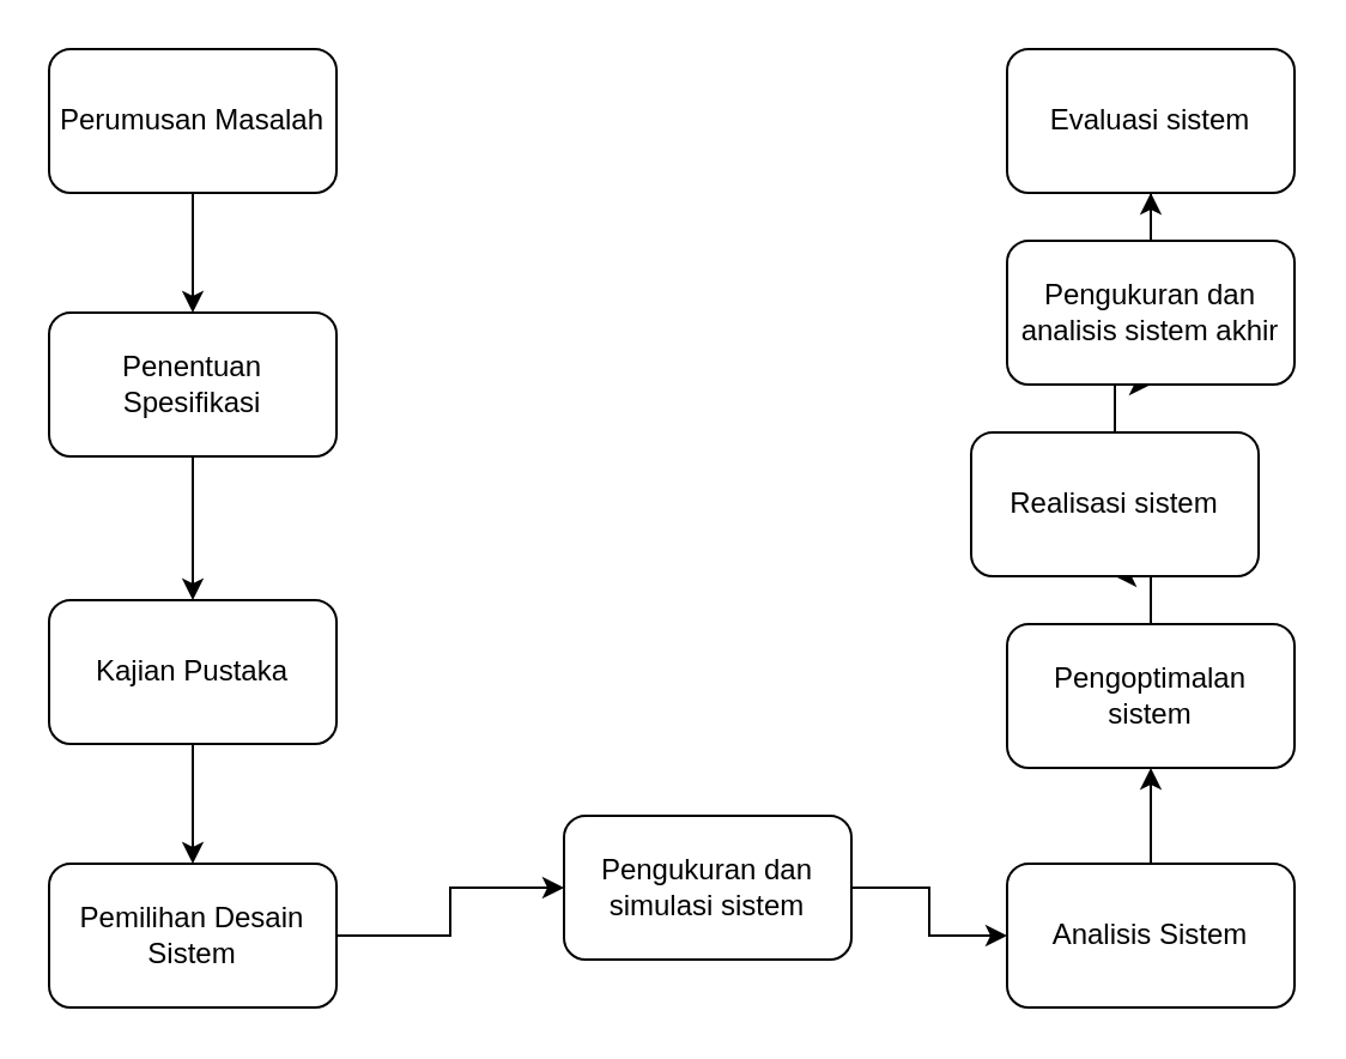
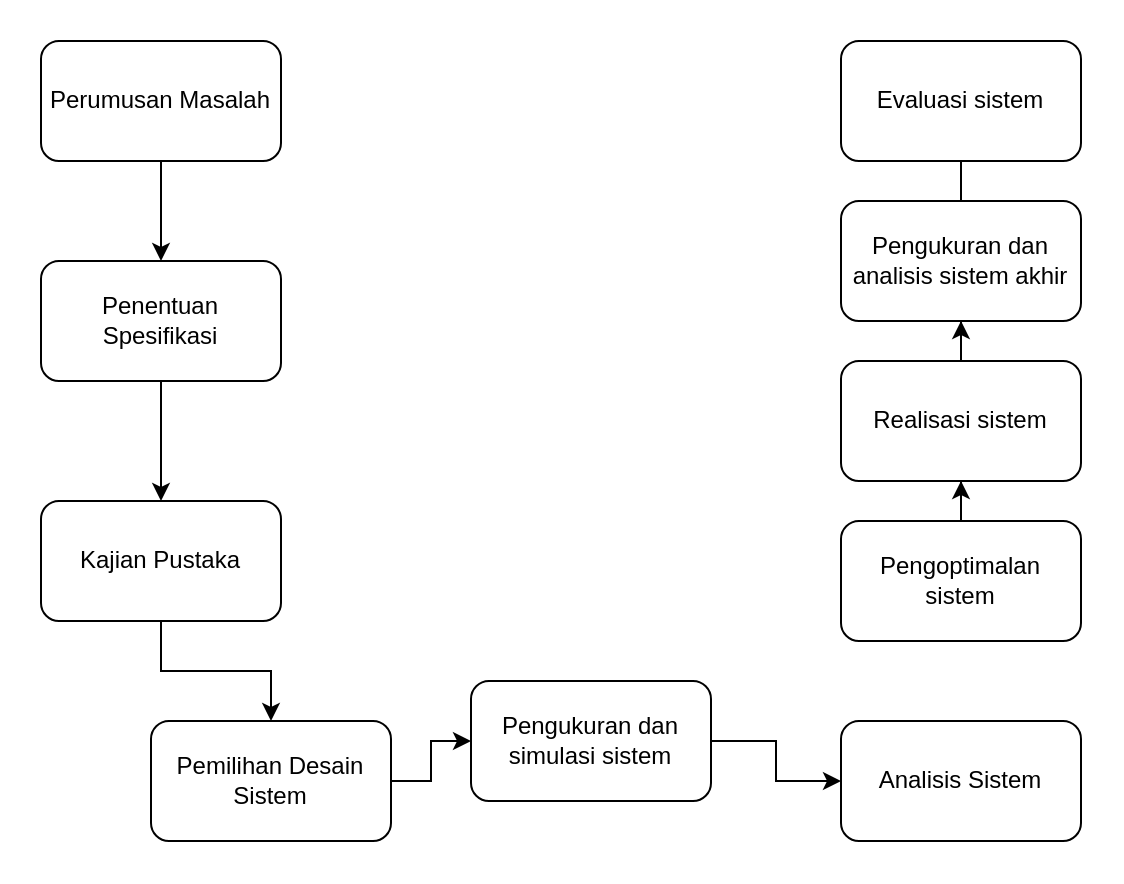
  <mxCell id="0" />
  <mxCell id="1" parent="0" />
  <mxCell id="2" value="" style="edgeStyle=orthogonalEdgeStyle;rounded=0;orthogonalLoop=1;jettySize=auto;html=1;" edge="1" parent="1" source="3" target="5"><mxGeometry relative="1" as="geometry" /></mxCell>
  <mxCell id="3" value="Perumusan Masalah" style="rounded=1;whiteSpace=wrap;html=1;" vertex="1" parent="1"><mxGeometry x="20" y="20" width="120" height="60" as="geometry" /></mxCell>
  <mxCell id="4" value="" style="edgeStyle=orthogonalEdgeStyle;rounded=0;orthogonalLoop=1;jettySize=auto;html=1;" edge="1" parent="1" source="5" target="7"><mxGeometry relative="1" as="geometry" /></mxCell>
  <mxCell id="5" value="Penentuan Spesifikasi" style="whiteSpace=wrap;html=1;rounded=1;" vertex="1" parent="1"><mxGeometry x="20" y="130" width="120" height="60" as="geometry" /></mxCell>
  <mxCell id="6" value="" style="edgeStyle=orthogonalEdgeStyle;rounded=0;orthogonalLoop=1;jettySize=auto;html=1;" edge="1" parent="1" source="7" target="9"><mxGeometry relative="1" as="geometry" /></mxCell>
  <mxCell id="7" value="Kajian Pustaka" style="whiteSpace=wrap;html=1;rounded=1;" vertex="1" parent="1"><mxGeometry x="20" y="250" width="120" height="60" as="geometry" /></mxCell>
  <mxCell id="8" value="" style="edgeStyle=orthogonalEdgeStyle;rounded=0;orthogonalLoop=1;jettySize=auto;html=1;" edge="1" parent="1" source="9" target="11"><mxGeometry relative="1" as="geometry" /></mxCell>
- <mxCell id="9" value="Pemilihan Desain Sistem" style="whiteSpace=wrap;html=1;rounded=1;" vertex="1" parent="1"><mxGeometry x="20" y="360" width="120" height="60" as="geometry" /></mxCell>
+ <mxCell id="9" value="Pemilihan Desain Sistem" style="whiteSpace=wrap;html=1;rounded=1;" vertex="1" parent="1"><mxGeometry x="75" y="360" width="120" height="60" as="geometry" /></mxCell>
  <mxCell id="10" value="" style="edgeStyle=orthogonalEdgeStyle;rounded=0;orthogonalLoop=1;jettySize=auto;html=1;" edge="1" parent="1" source="11" target="13"><mxGeometry relative="1" as="geometry" /></mxCell>
  <mxCell id="11" value="Pengukuran dan simulasi sistem" style="whiteSpace=wrap;html=1;rounded=1;" vertex="1" parent="1"><mxGeometry x="235" y="340" width="120" height="60" as="geometry" /></mxCell>
- <mxCell id="12" value="" style="edgeStyle=orthogonalEdgeStyle;rounded=0;orthogonalLoop=1;jettySize=auto;html=1;" edge="1" parent="1" source="13" target="15"><mxGeometry relative="1" as="geometry" /></mxCell>
  <mxCell id="13" value="Analisis Sistem" style="whiteSpace=wrap;html=1;rounded=1;" vertex="1" parent="1"><mxGeometry x="420" y="360" width="120" height="60" as="geometry" /></mxCell>
  <mxCell id="14" value="" style="edgeStyle=orthogonalEdgeStyle;rounded=0;orthogonalLoop=1;jettySize=auto;html=1;" edge="1" parent="1" source="15" target="17"><mxGeometry relative="1" as="geometry" /></mxCell>
  <mxCell id="15" value="Pengoptimalan sistem" style="whiteSpace=wrap;html=1;rounded=1;" vertex="1" parent="1"><mxGeometry x="420" y="260" width="120" height="60" as="geometry" /></mxCell>
  <mxCell id="16" value="" style="edgeStyle=orthogonalEdgeStyle;rounded=0;orthogonalLoop=1;jettySize=auto;html=1;" edge="1" parent="1" source="17" target="19"><mxGeometry relative="1" as="geometry" /></mxCell>
- <mxCell id="17" value="Realisasi sistem" style="whiteSpace=wrap;html=1;rounded=1;" vertex="1" parent="1"><mxGeometry x="405" y="180" width="120" height="60" as="geometry" /></mxCell>
- <mxCell id="18" value="" style="edgeStyle=orthogonalEdgeStyle;rounded=0;orthogonalLoop=1;jettySize=auto;html=1;" edge="1" parent="1" source="19" target="20"><mxGeometry relative="1" as="geometry" /></mxCell>
+ <mxCell id="17" value="Realisasi sistem" style="whiteSpace=wrap;html=1;rounded=1;" vertex="1" parent="1"><mxGeometry x="420" y="180" width="120" height="60" as="geometry" /></mxCell>
+ <mxCell id="18" value="" style="edgeStyle=orthogonalEdgeStyle;rounded=0;orthogonalLoop=1;jettySize=auto;html=1;endArrow=none;" edge="1" parent="1" source="19" target="20"><mxGeometry relative="1" as="geometry" /></mxCell>
  <mxCell id="19" value="Pengukuran dan analisis sistem akhir" style="whiteSpace=wrap;html=1;rounded=1;" vertex="1" parent="1"><mxGeometry x="420" y="100" width="120" height="60" as="geometry" /></mxCell>
  <mxCell id="20" value="Evaluasi sistem" style="whiteSpace=wrap;html=1;rounded=1;" vertex="1" parent="1"><mxGeometry x="420" y="20" width="120" height="60" as="geometry" /></mxCell>
